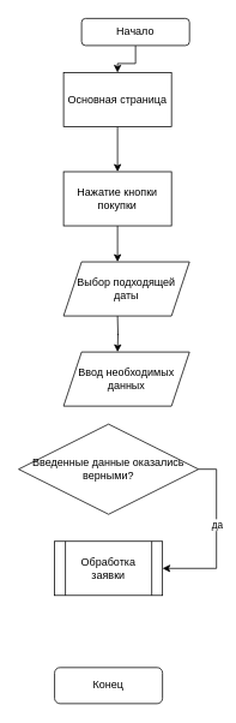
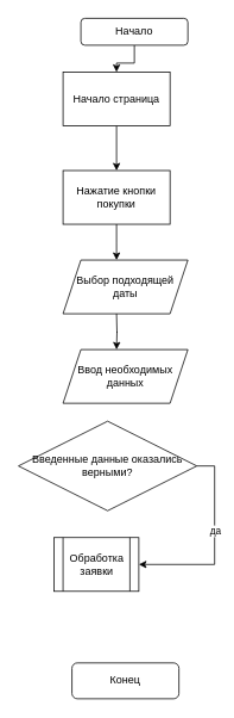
  <mxCell id="0" />
  <mxCell id="1" parent="0" />
  <mxCell id="2" style="edgeStyle=orthogonalEdgeStyle;rounded=0;orthogonalLoop=1;jettySize=auto;html=1;" edge="1" parent="1" source="3" target="5"><mxGeometry relative="1" as="geometry" /></mxCell>
  <mxCell id="3" value="Начало" style="rounded=1;whiteSpace=wrap;html=1;" vertex="1" parent="1"><mxGeometry x="90" y="20" width="120" height="30" as="geometry" /></mxCell>
  <mxCell id="4" style="edgeStyle=orthogonalEdgeStyle;rounded=0;orthogonalLoop=1;jettySize=auto;html=1;" edge="1" parent="1" source="5" target="8"><mxGeometry relative="1" as="geometry"><mxPoint x="130" y="180" as="targetPoint" /></mxGeometry></mxCell>
- <mxCell id="5" value="Основная страница" style="rounded=0;whiteSpace=wrap;html=1;" vertex="1" parent="1"><mxGeometry x="70" y="80" width="120" height="60" as="geometry" /></mxCell>
+ <mxCell id="5" value="Начало страница" style="rounded=0;whiteSpace=wrap;html=1;" vertex="1" parent="1"><mxGeometry x="70" y="80" width="120" height="60" as="geometry" /></mxCell>
  <mxCell id="6" style="edgeStyle=orthogonalEdgeStyle;rounded=0;orthogonalLoop=1;jettySize=auto;html=1;" edge="1" parent="1" source="8"><mxGeometry relative="1" as="geometry"><mxPoint x="130" y="260" as="sourcePoint" /><mxPoint x="130" y="290" as="targetPoint" /></mxGeometry></mxCell>
  <mxCell id="7" style="edgeStyle=orthogonalEdgeStyle;rounded=0;orthogonalLoop=1;jettySize=auto;html=1;" edge="1" parent="1"><mxGeometry relative="1" as="geometry"><mxPoint x="130" y="350" as="sourcePoint" /><mxPoint x="130" y="390" as="targetPoint" /></mxGeometry></mxCell>
  <mxCell id="8" value="Нажатие кнопки покупки" style="rounded=0;whiteSpace=wrap;html=1;" vertex="1" parent="1"><mxGeometry x="70" y="190" width="120" height="60" as="geometry" /></mxCell>
- <mxCell id="9" value="Конец" style="rounded=1;whiteSpace=wrap;html=1;" vertex="1" parent="1"><mxGeometry x="60" y="740" width="120" height="40" as="geometry" /></mxCell>
- <mxCell id="10" value="Обработка заявки" style="shape=process;whiteSpace=wrap;html=1;backgroundOutline=1;" vertex="1" parent="1"><mxGeometry x="60" y="600" width="120" height="60" as="geometry" /></mxCell>
+ <mxCell id="9" value="Конец" style="rounded=1;whiteSpace=wrap;html=1;" vertex="1" parent="1"><mxGeometry x="80" y="740" width="120" height="40" as="geometry" /></mxCell>
+ <mxCell id="10" value="Обработка заявки" style="shape=process;whiteSpace=wrap;html=1;backgroundOutline=1;" vertex="1" parent="1"><mxGeometry x="60" y="600" width="95" height="60" as="geometry" /></mxCell>
  <mxCell id="11" value="Ввод необходимых данных" style="shape=parallelogram;perimeter=parallelogramPerimeter;whiteSpace=wrap;html=1;fixedSize=1;" vertex="1" parent="1"><mxGeometry x="70" y="390" width="140" height="60" as="geometry" /></mxCell>
  <mxCell id="12" value="Выбор подходящей даты" style="shape=parallelogram;perimeter=parallelogramPerimeter;whiteSpace=wrap;html=1;fixedSize=1;" vertex="1" parent="1"><mxGeometry x="70" y="290" width="140" height="60" as="geometry" /></mxCell>
  <mxCell id="13" style="edgeStyle=orthogonalEdgeStyle;rounded=0;orthogonalLoop=1;jettySize=auto;html=1;entryX=1;entryY=0.5;entryDx=0;entryDy=0;" edge="1" parent="1" source="15" target="10"><mxGeometry relative="1" as="geometry"><mxPoint x="250" y="650" as="targetPoint" /><Array as="points"><mxPoint x="240" y="520" /><mxPoint x="240" y="630" /></Array></mxGeometry></mxCell>
  <mxCell id="14" value="да" style="edgeLabel;html=1;align=center;verticalAlign=middle;resizable=0;points=[];" vertex="1" connectable="0" parent="13"><mxGeometry x="-0.145" relative="1" as="geometry"><mxPoint as="offset" /></mxGeometry></mxCell>
  <mxCell id="15" value="Введенные данные оказались верными?" style="rhombus;whiteSpace=wrap;html=1;" vertex="1" parent="1"><mxGeometry x="20" y="470" width="200" height="100" as="geometry" /></mxCell>
